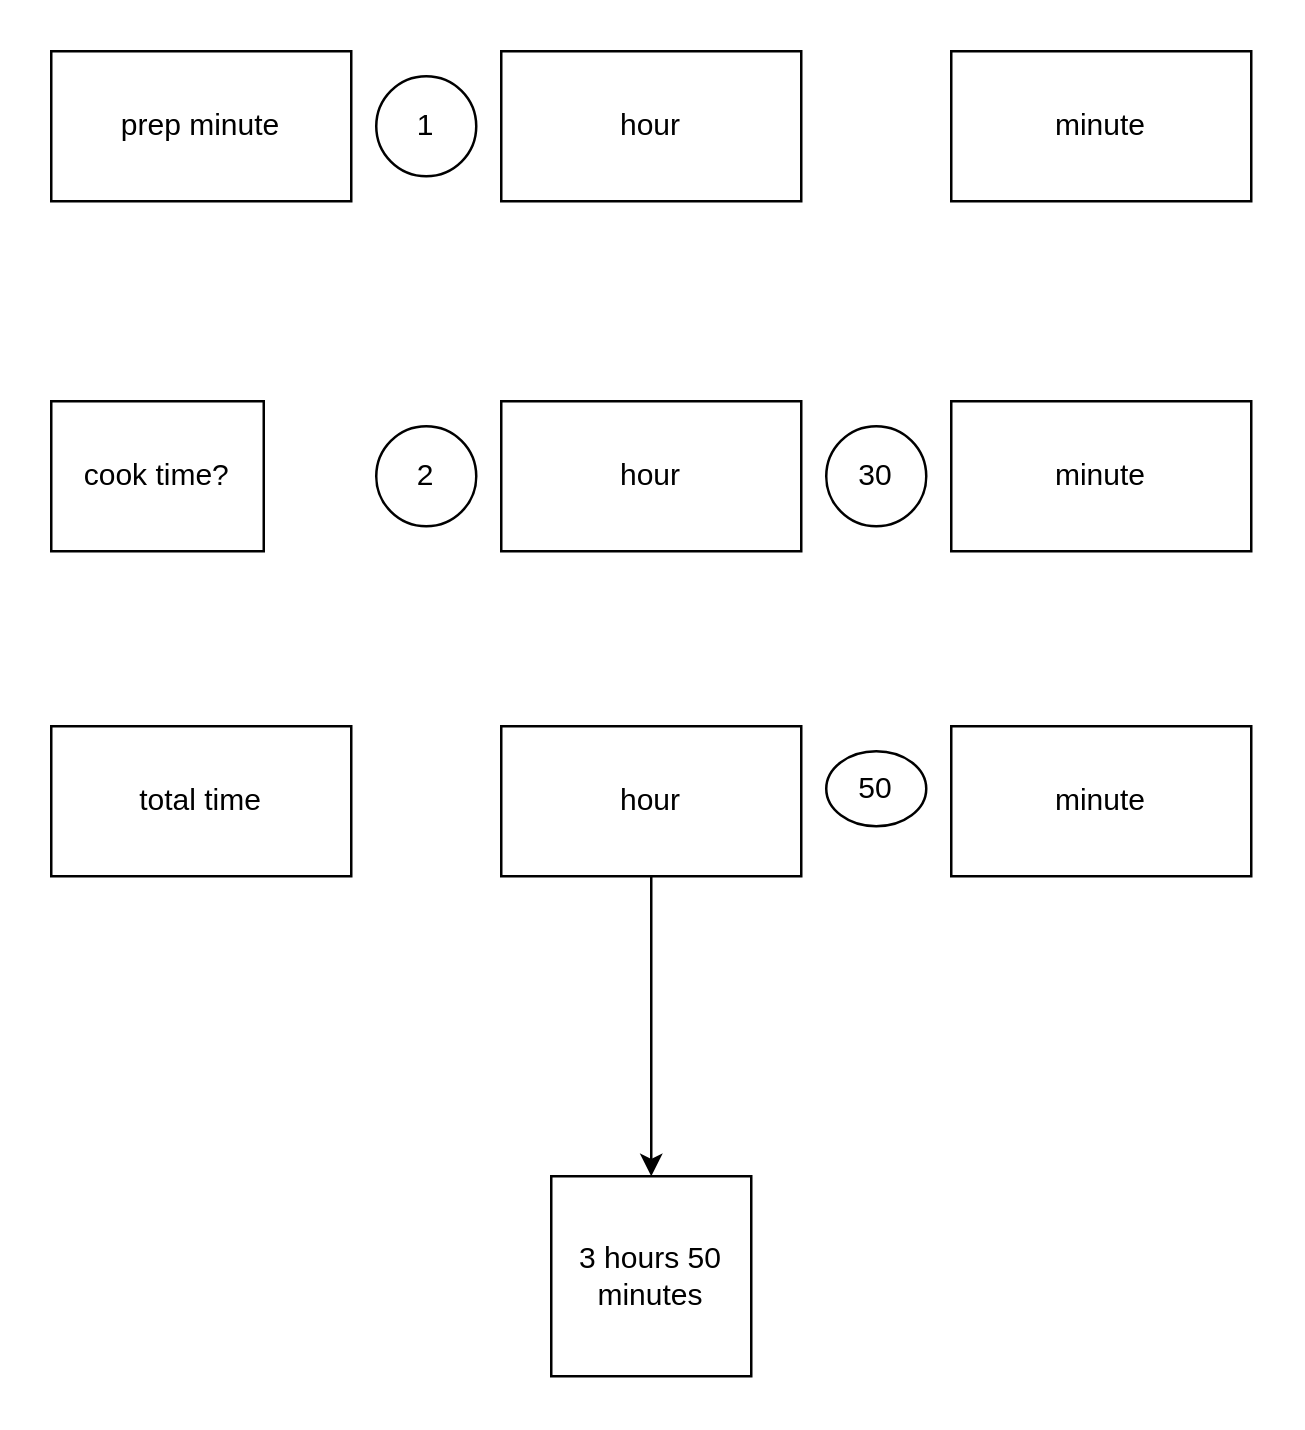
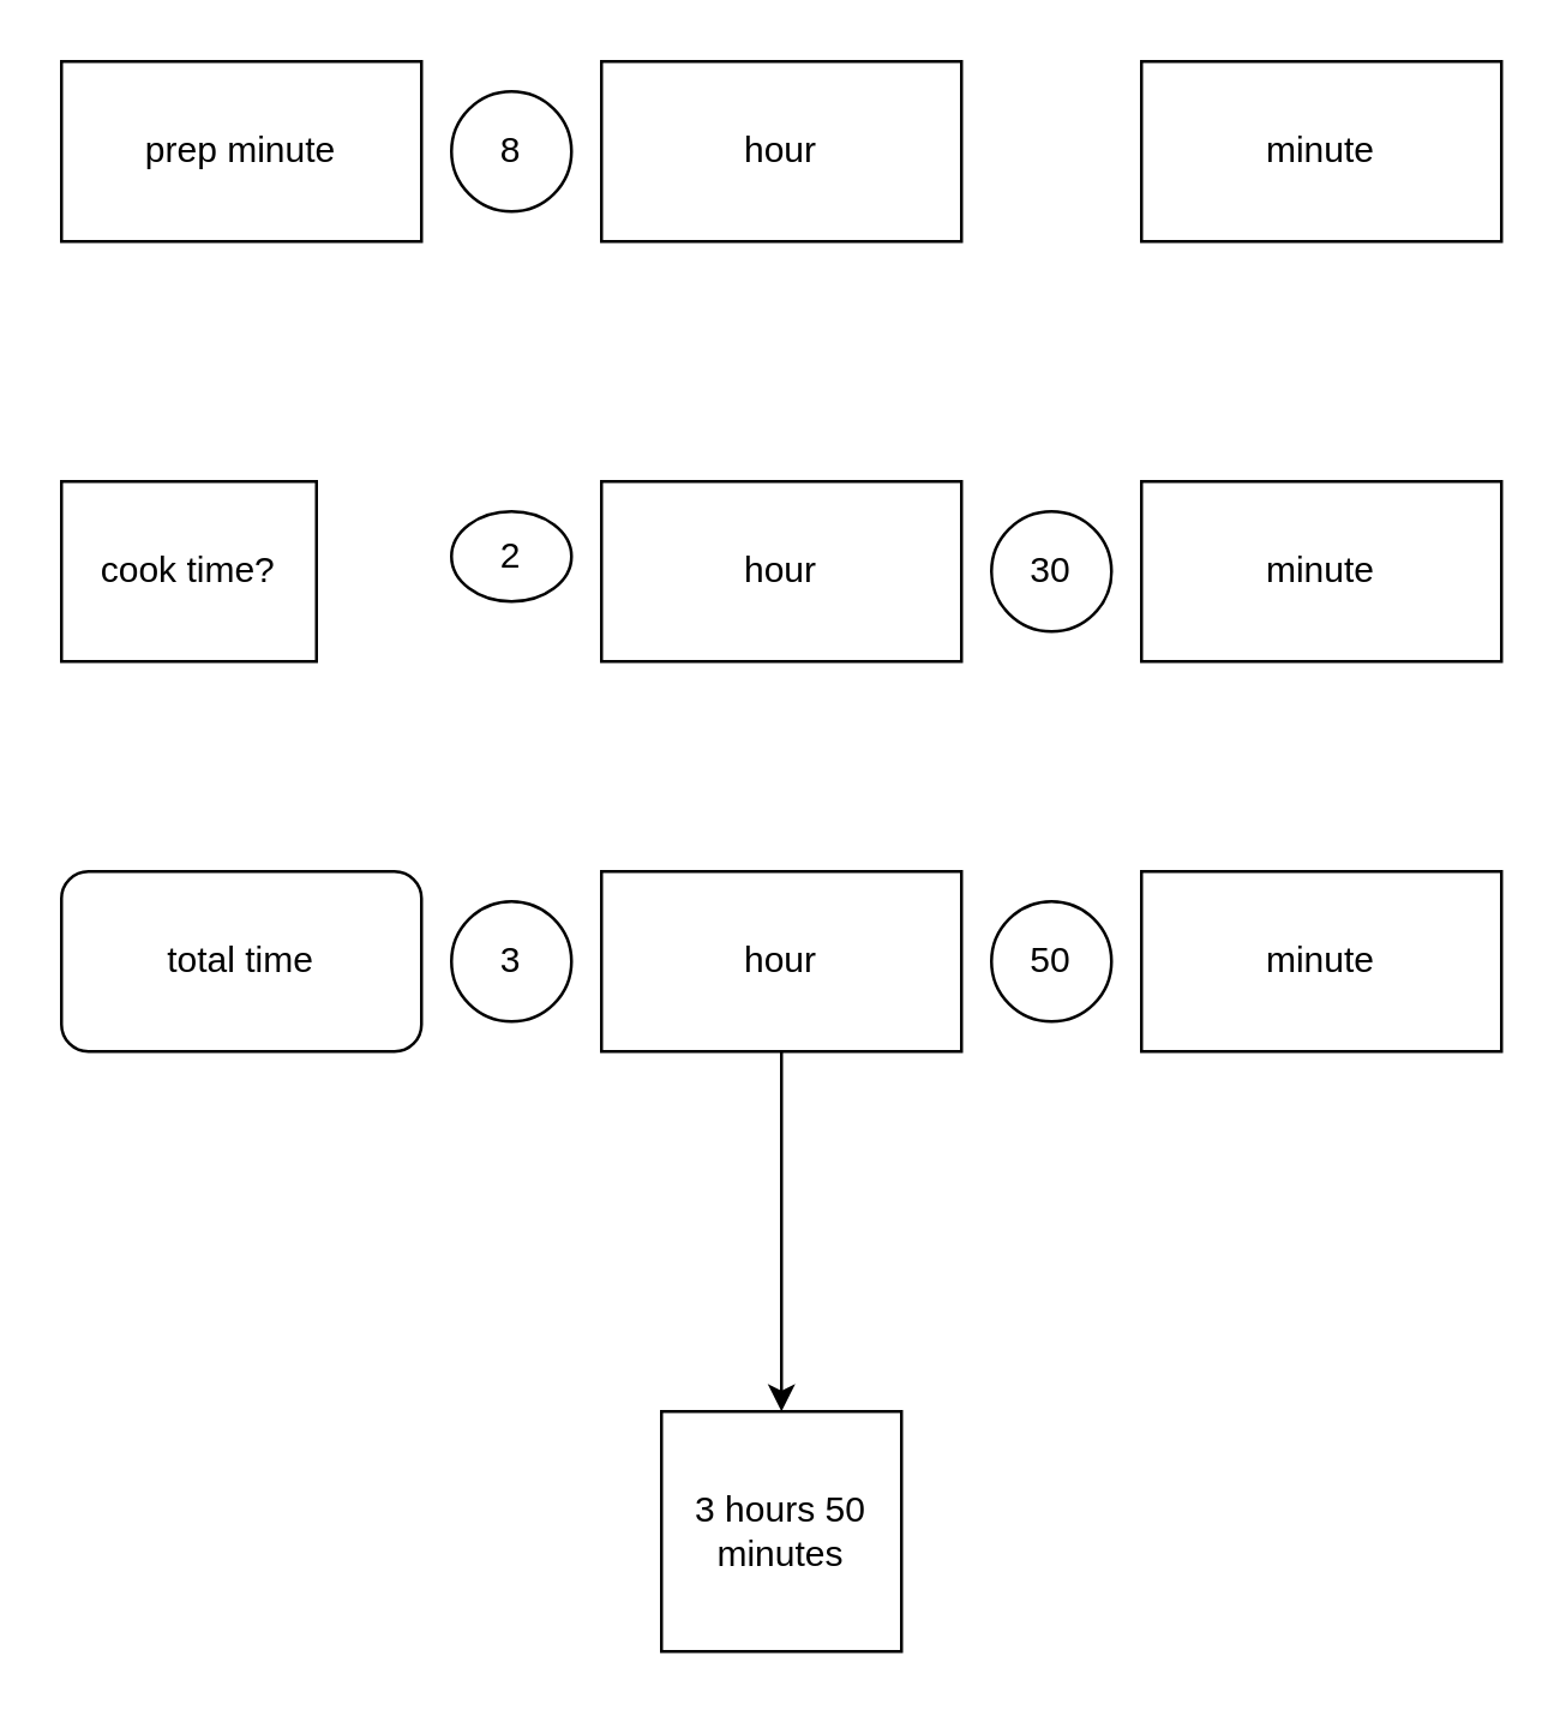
  <mxCell id="0" />
  <mxCell id="1" parent="0" />
  <mxCell id="2" value="prep minute" style="rounded=0;whiteSpace=wrap;html=1;" vertex="1" parent="1"><mxGeometry x="20" y="20" width="120" height="60" as="geometry" /></mxCell>
  <mxCell id="3" value="minute" style="rounded=0;whiteSpace=wrap;html=1;" vertex="1" parent="1"><mxGeometry x="380" y="20" width="120" height="60" as="geometry" /></mxCell>
  <mxCell id="4" value="hour" style="rounded=0;whiteSpace=wrap;html=1;" vertex="1" parent="1"><mxGeometry x="200" y="20" width="120" height="60" as="geometry" /></mxCell>
  <mxCell id="5" value="cook time?" style="rounded=0;whiteSpace=wrap;html=1;" vertex="1" parent="1"><mxGeometry x="20" y="160" width="85" height="60" as="geometry" /></mxCell>
  <mxCell id="6" value="minute" style="rounded=0;whiteSpace=wrap;html=1;" vertex="1" parent="1"><mxGeometry x="380" y="160" width="120" height="60" as="geometry" /></mxCell>
  <mxCell id="7" value="hour" style="rounded=0;whiteSpace=wrap;html=1;" vertex="1" parent="1"><mxGeometry x="200" y="160" width="120" height="60" as="geometry" /></mxCell>
- <mxCell id="8" value="total time" style="rounded=0;whiteSpace=wrap;html=1;" vertex="1" parent="1"><mxGeometry x="20" y="290" width="120" height="60" as="geometry" /></mxCell>
+ <mxCell id="8" value="total time" style="whiteSpace=wrap;html=1;rounded=1;" vertex="1" parent="1"><mxGeometry x="20" y="290" width="120" height="60" as="geometry" /></mxCell>
  <mxCell id="9" value="minute" style="rounded=0;whiteSpace=wrap;html=1;" vertex="1" parent="1"><mxGeometry x="380" y="290" width="120" height="60" as="geometry" /></mxCell>
  <mxCell id="10" style="edgeStyle=orthogonalEdgeStyle;rounded=0;orthogonalLoop=1;jettySize=auto;html=1;" edge="1" parent="1" source="11"><mxGeometry relative="1" as="geometry"><mxPoint x="260" y="470" as="targetPoint" /></mxGeometry></mxCell>
  <mxCell id="11" value="hour" style="rounded=0;whiteSpace=wrap;html=1;" vertex="1" parent="1"><mxGeometry x="200" y="290" width="120" height="60" as="geometry" /></mxCell>
- <mxCell id="12" value="1" style="ellipse;whiteSpace=wrap;html=1;aspect=fixed;" vertex="1" parent="1"><mxGeometry x="150" y="30" width="40" height="40" as="geometry" /></mxCell>
+ <mxCell id="12" value="8" style="ellipse;whiteSpace=wrap;html=1;aspect=fixed;" vertex="1" parent="1"><mxGeometry x="150" y="30" width="40" height="40" as="geometry" /></mxCell>
  <mxCell id="13" value="30" style="ellipse;whiteSpace=wrap;html=1;aspect=fixed;" vertex="1" parent="1"><mxGeometry x="330" y="170" width="40" height="40" as="geometry" /></mxCell>
- <mxCell id="14" value="50" style="ellipse;whiteSpace=wrap;html=1;aspect=fixed;" vertex="1" parent="1"><mxGeometry x="330" y="300" width="40" height="30" as="geometry" /></mxCell>
- <mxCell id="16" value="2" style="ellipse;whiteSpace=wrap;html=1;aspect=fixed;" vertex="1" parent="1"><mxGeometry x="150" y="170" width="40" height="40" as="geometry" /></mxCell>
+ <mxCell id="14" value="50" style="ellipse;whiteSpace=wrap;html=1;aspect=fixed;" vertex="1" parent="1"><mxGeometry x="330" y="300" width="40" height="40" as="geometry" /></mxCell>
+ <mxCell id="15" value="3" style="ellipse;whiteSpace=wrap;html=1;aspect=fixed;" vertex="1" parent="1"><mxGeometry x="150" y="300" width="40" height="40" as="geometry" /></mxCell>
+ <mxCell id="16" value="2" style="ellipse;whiteSpace=wrap;html=1;aspect=fixed;" vertex="1" parent="1"><mxGeometry x="150" y="170" width="40" height="30" as="geometry" /></mxCell>
  <mxCell id="17" value="3 hours 50 minutes" style="whiteSpace=wrap;html=1;aspect=fixed;" vertex="1" parent="1"><mxGeometry x="220" y="470" width="80" height="80" as="geometry" /></mxCell>
